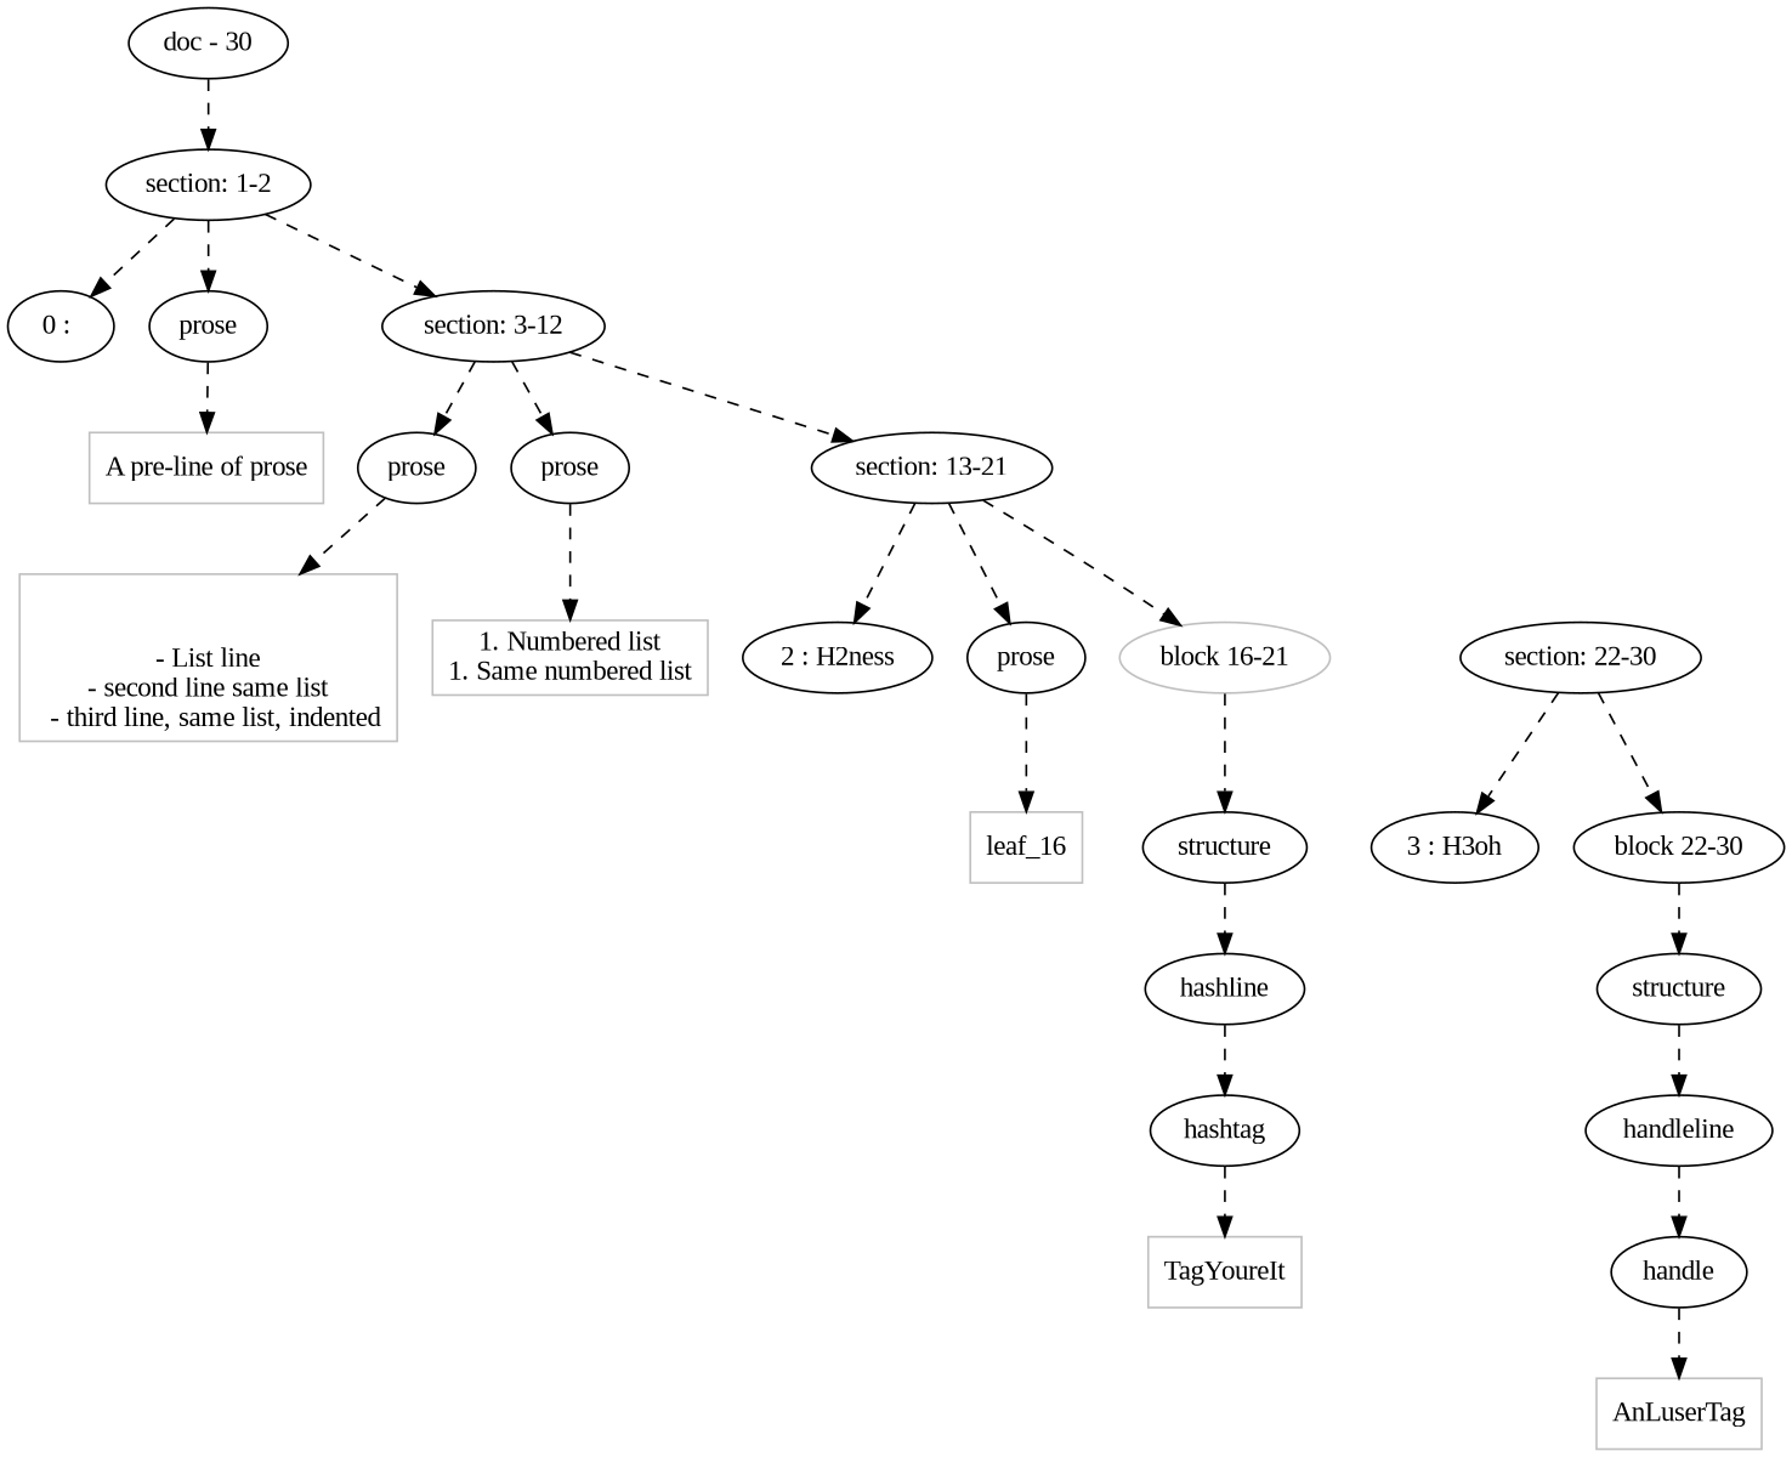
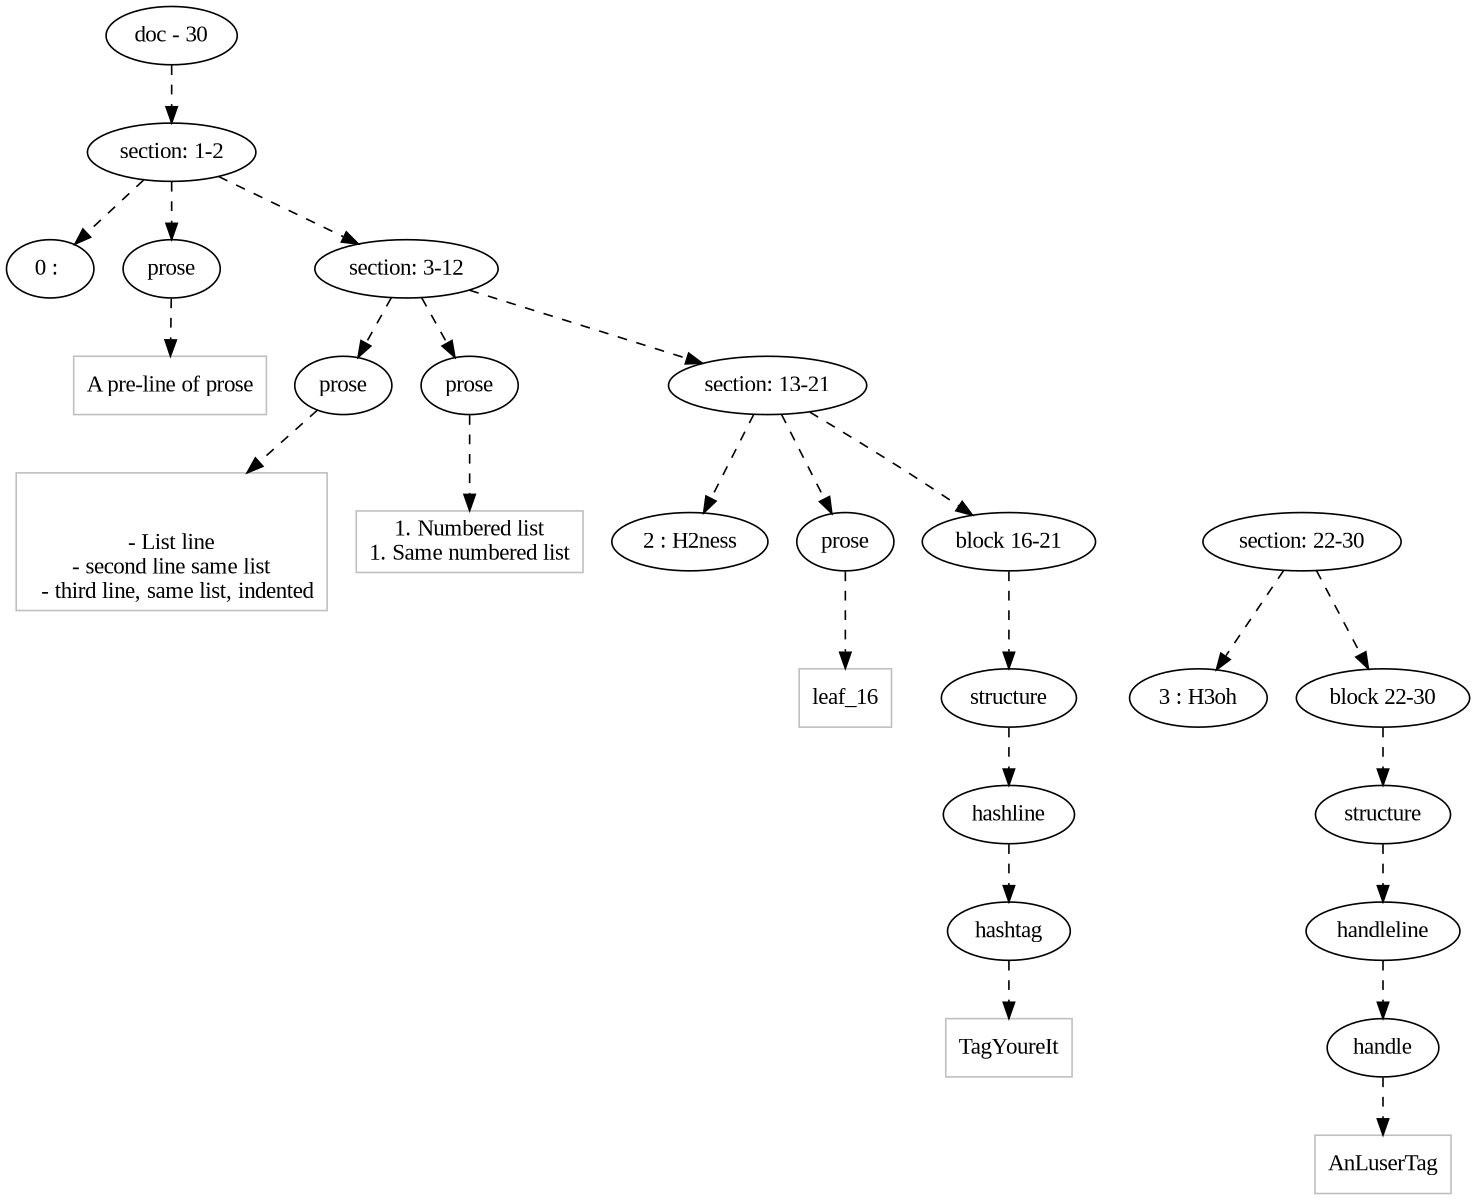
  digraph {
    fontname="Liberation Serif"
    node [fontname="Liberation Serif"]
    edge [fontname="Liberation Serif" style=dashed]
    n1 [label="section: 1-2"]
    n2 [label="0 : "]
    n3 [label=prose]
    n4 [label="section: 3-12"]
    n5 [label=prose]
    n6 [label=prose]
    n7 [label="section: 13-21"]
    n8 [label="2 : H2ness"]
    n9 [label=prose]
-   n10 [label="block 16-21" color=Gray]
+   n10 [label="block 16-21"]
    n11 [label="section: 22-30"]
    n12 [label=structure]
    n13 [label=hashline]
    n14 [label=hashtag]
    n15 [label="3 : H3oh"]
    n16 [label="block 22-30"]
    n17 [label=structure]
    n18 [label=handleline]
    n19 [label=handle]
    n20 [color=Gray label="A pre-line of prose\n" shape=rectangle]
    n21 [color=Gray label="\n\n- List line\n- second line same list\n  - third line, same list, indented\n" shape=rectangle]
    n22 [color=Gray label="1. Numbered list\n1. Same numbered list\n" shape=rectangle]
    leaf_16 [color=Gray shape=rectangle]
    n24 [color=Gray label=TagYoureIt shape=rectangle]
    n25 [color=Gray label=AnLuserTag shape=rectangle]
    n26 [label="doc - 30"]
    subgraph sub_1 {
      rank=same
      n1
    }
    subgraph sub_2 {
      rank=same
      n2
      n3
      n4
    }
    subgraph sub_3 {
      rank=same
      n5
      n6
      n7
    }
    subgraph sub_4 {
      rank=same
      n8
      n9
      n10
      n11
    }
    subgraph sub_5 {
      rank=same
      n12
    }
    subgraph sub_6 {
      rank=same
      n13
    }
    subgraph sub_7 {
      rank=same
      n14
    }
    subgraph sub_8 {
      rank=same
      n15
      n16
    }
    subgraph sub_9 {
      rank=same
      n17
    }
    subgraph sub_10 {
      rank=same
      n18
    }
    subgraph sub_11 {
      rank=same
      n19
    }
    n1 -> n2
    n1 -> n3
    n1 -> n4
    n3 -> n20
    n4 -> n5
    n4 -> n6
    n4 -> n7
    n5 -> n21
    n6 -> n22
    n7 -> n8
    n7 -> n9
    n7 -> n10
    n9 -> leaf_16
    n10 -> n12
    n11 -> n15
    n11 -> n16
    n12 -> n13
    n13 -> n14
    n14 -> n24
    n16 -> n17
    n17 -> n18
    n18 -> n19
    n19 -> n25
    n26 -> n1
  }
